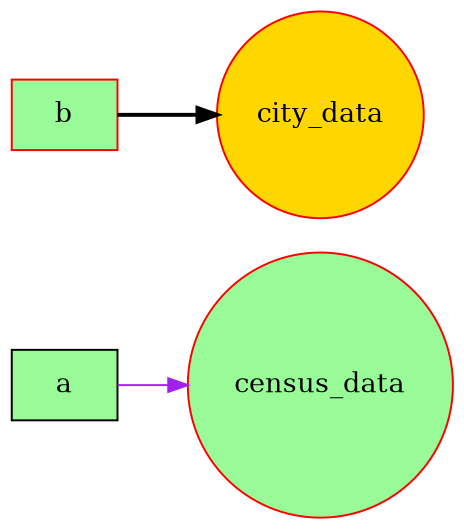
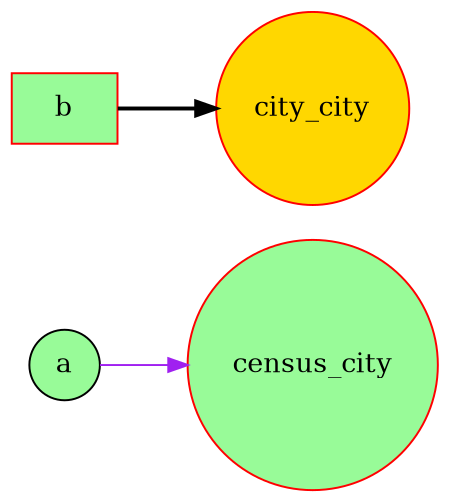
  digraph {
    rankdir=LR
    node [color=red fillcolor=palegreen shape=box style=filled]
-   a [color=black]
-   census_data [shape=circle]
-   city_data [fillcolor=gold shape=circle]
+   a [color=black shape=circle]
+   census_data [shape=circle label=census_city]
+   city_data [fillcolor=gold shape=circle label=city_city]
    b
    a -> census_data [color=purple style=solid]
    b -> city_data [color=black style=bold]
  }
